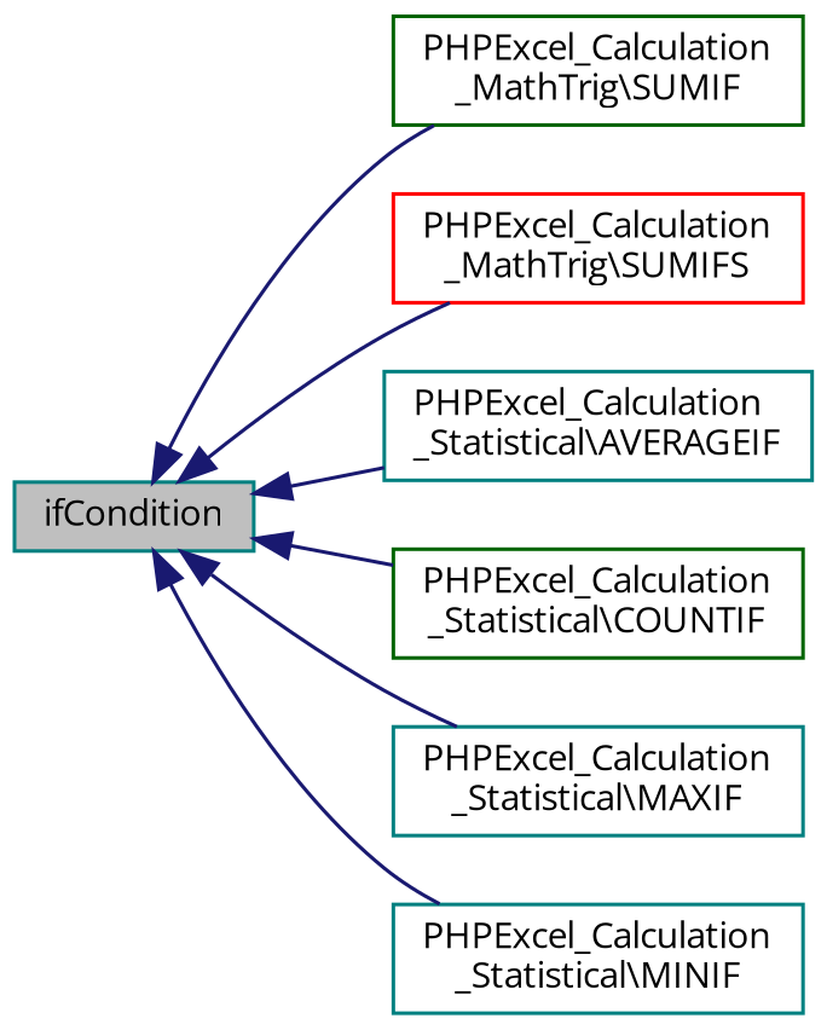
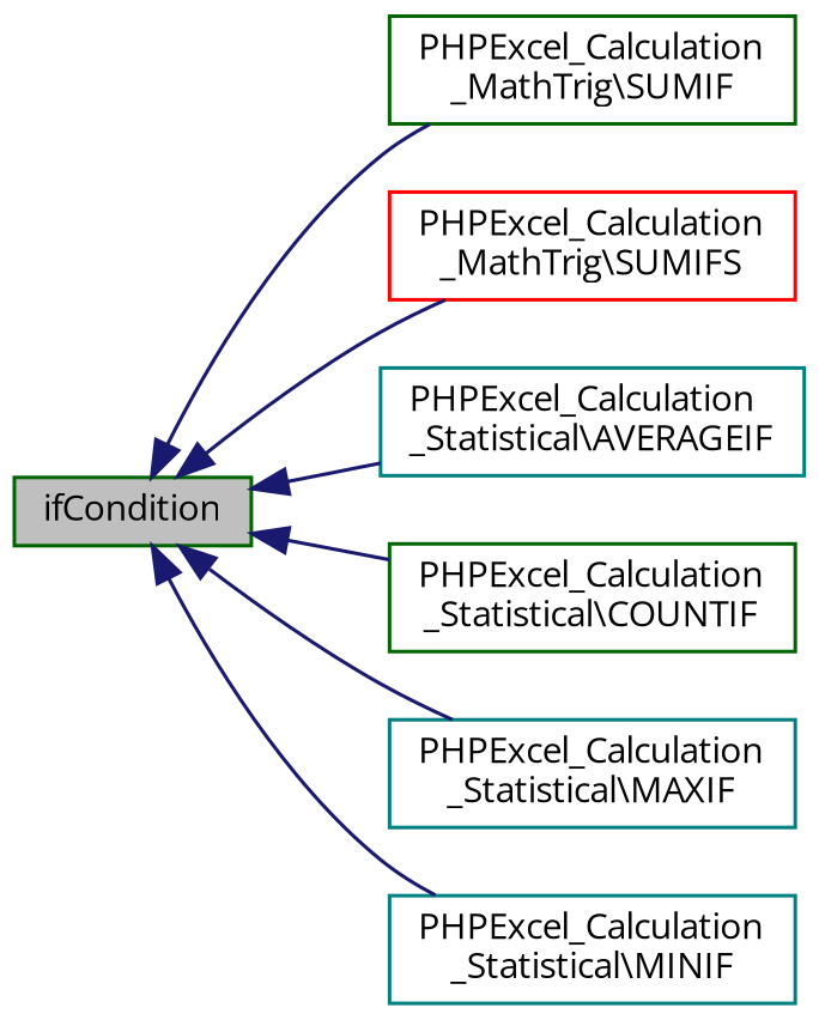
  digraph {
    rankdir=LR
    fontname="Open Sans"
    node [color=darkgreen fillcolor=white fontname="Open Sans" fontsize=10 shape=record style=filled]
    edge [color=midnightblue dir=back fontname="Open Sans" fontsize=10 labelfontname=Helvetica labelfontsize=10 style=solid]
-   n1 [color=teal fillcolor=grey75 fontcolor=black height=0.2 label=ifCondition width=0.4]
+   n1 [fillcolor=grey75 fontcolor=black height=0.2 label=ifCondition width=0.4]
    n2 [height=0.2 label="PHPExcel_Calculation\l_MathTrig\\SUMIF" width=0.4]
    n3 [color=red height=0.2 label="PHPExcel_Calculation\l_MathTrig\\SUMIFS" width=0.4]
    n4 [color=teal height=0.2 label="PHPExcel_Calculation\l_Statistical\\AVERAGEIF" width=0.4]
    n5 [height=0.2 label="PHPExcel_Calculation\l_Statistical\\COUNTIF" width=0.4]
    n6 [color=teal height=0.2 label="PHPExcel_Calculation\l_Statistical\\MAXIF" width=0.4]
    n7 [color=teal height=0.2 label="PHPExcel_Calculation\l_Statistical\\MINIF" width=0.4]
    n1 -> n2
    n1 -> n3
    n1 -> n4
    n1 -> n5
    n1 -> n6
    n1 -> n7
  }
